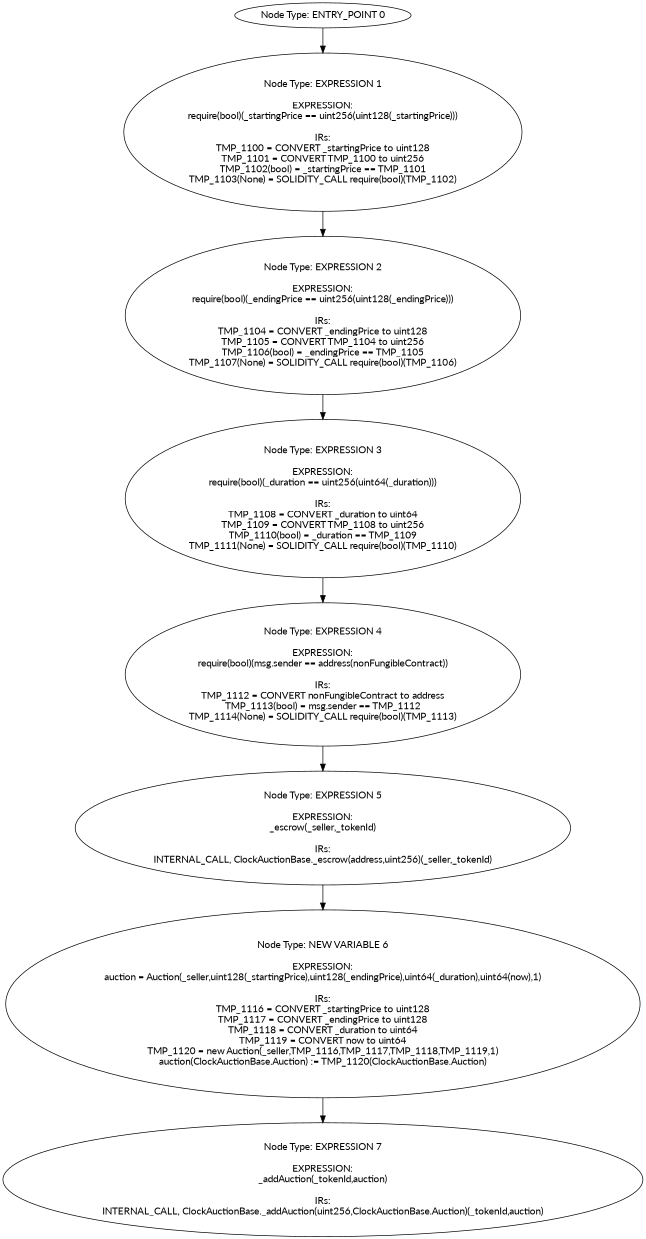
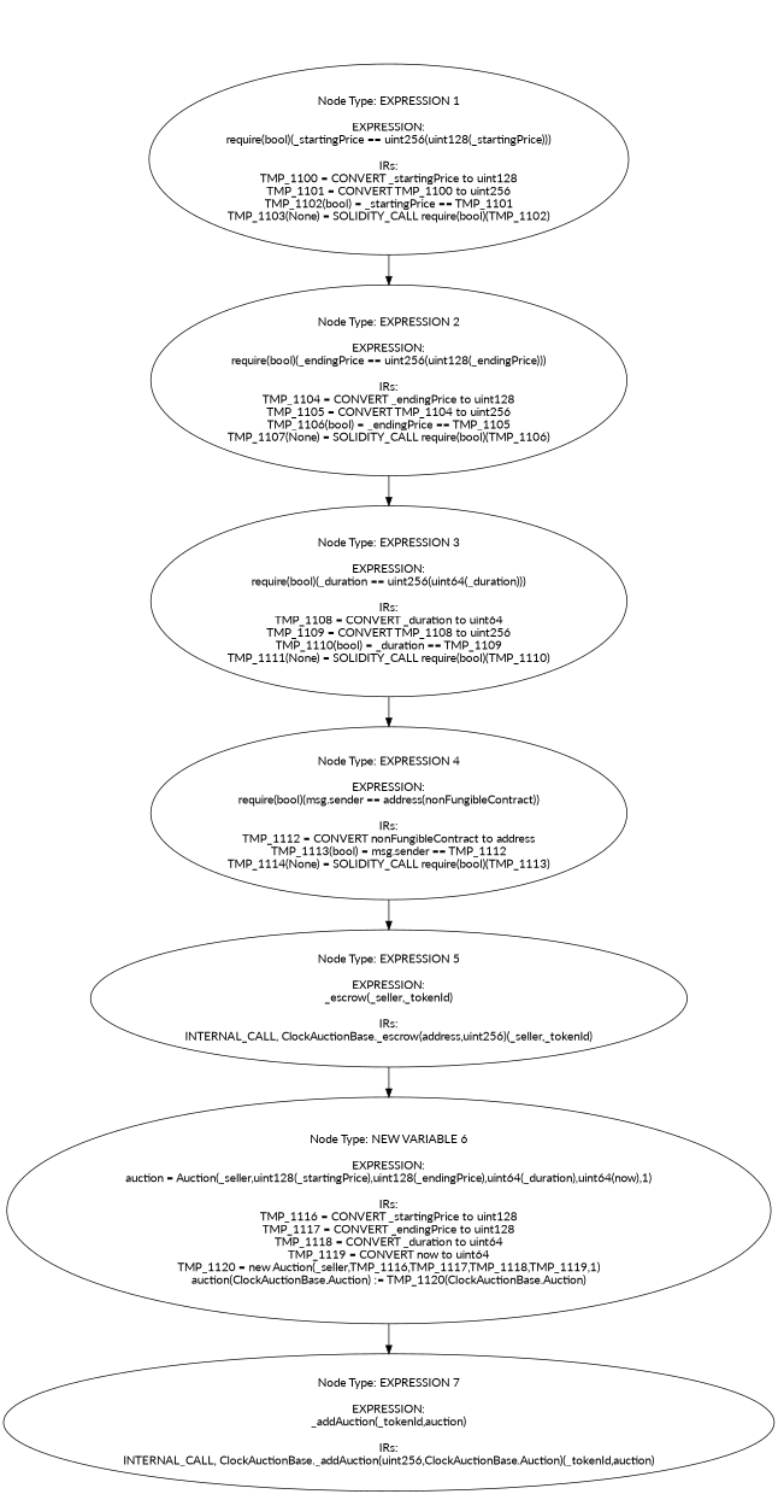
  digraph {
    fontname=Lato
    node [fontname=Lato]
    edge [fontname=Lato]
-   n1 [label="Node Type: ENTRY_POINT 0\n"]
    n2 [label="Node Type: EXPRESSION 1\n\nEXPRESSION:\nrequire(bool)(_startingPrice == uint256(uint128(_startingPrice)))\n\nIRs:\nTMP_1100 = CONVERT _startingPrice to uint128\nTMP_1101 = CONVERT TMP_1100 to uint256\nTMP_1102(bool) = _startingPrice == TMP_1101\nTMP_1103(None) = SOLIDITY_CALL require(bool)(TMP_1102)"]
    n3 [label="Node Type: EXPRESSION 2\n\nEXPRESSION:\nrequire(bool)(_endingPrice == uint256(uint128(_endingPrice)))\n\nIRs:\nTMP_1104 = CONVERT _endingPrice to uint128\nTMP_1105 = CONVERT TMP_1104 to uint256\nTMP_1106(bool) = _endingPrice == TMP_1105\nTMP_1107(None) = SOLIDITY_CALL require(bool)(TMP_1106)"]
    n4 [label="Node Type: EXPRESSION 3\n\nEXPRESSION:\nrequire(bool)(_duration == uint256(uint64(_duration)))\n\nIRs:\nTMP_1108 = CONVERT _duration to uint64\nTMP_1109 = CONVERT TMP_1108 to uint256\nTMP_1110(bool) = _duration == TMP_1109\nTMP_1111(None) = SOLIDITY_CALL require(bool)(TMP_1110)"]
    n5 [label="Node Type: EXPRESSION 4\n\nEXPRESSION:\nrequire(bool)(msg.sender == address(nonFungibleContract))\n\nIRs:\nTMP_1112 = CONVERT nonFungibleContract to address\nTMP_1113(bool) = msg.sender == TMP_1112\nTMP_1114(None) = SOLIDITY_CALL require(bool)(TMP_1113)"]
    n6 [label="Node Type: EXPRESSION 5\n\nEXPRESSION:\n_escrow(_seller,_tokenId)\n\nIRs:\nINTERNAL_CALL, ClockAuctionBase._escrow(address,uint256)(_seller,_tokenId)"]
    n7 [label="Node Type: NEW VARIABLE 6\n\nEXPRESSION:\nauction = Auction(_seller,uint128(_startingPrice),uint128(_endingPrice),uint64(_duration),uint64(now),1)\n\nIRs:\nTMP_1116 = CONVERT _startingPrice to uint128\nTMP_1117 = CONVERT _endingPrice to uint128\nTMP_1118 = CONVERT _duration to uint64\nTMP_1119 = CONVERT now to uint64\nTMP_1120 = new Auction(_seller,TMP_1116,TMP_1117,TMP_1118,TMP_1119,1)\nauction(ClockAuctionBase.Auction) := TMP_1120(ClockAuctionBase.Auction)"]
    n8 [label="Node Type: EXPRESSION 7\n\nEXPRESSION:\n_addAuction(_tokenId,auction)\n\nIRs:\nINTERNAL_CALL, ClockAuctionBase._addAuction(uint256,ClockAuctionBase.Auction)(_tokenId,auction)"]
-   n1 -> n2
    n2 -> n3
    n3 -> n4
    n4 -> n5
    n5 -> n6
    n6 -> n7
    n7 -> n8
  }
